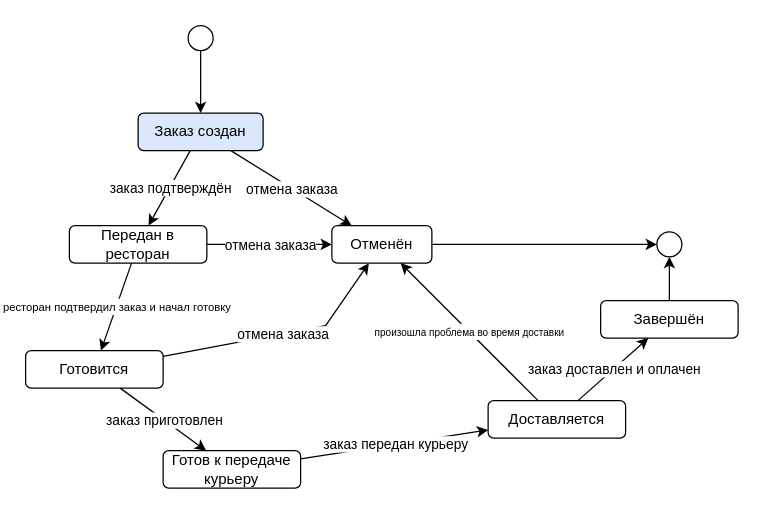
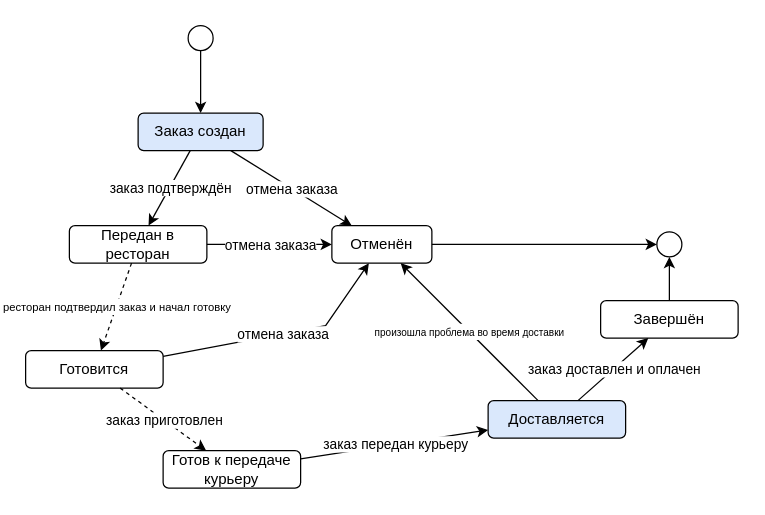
  <mxCell id="0" />
  <mxCell id="1" parent="0" />
  <mxCell id="2" value="" style="ellipse;whiteSpace=wrap;html=1;aspect=fixed;rotation=0;" vertex="1" parent="1"><mxGeometry x="150" y="20" width="20" height="20" as="geometry" /></mxCell>
  <mxCell id="3" value="" style="endArrow=classic;html=1;rounded=0;entryX=0.5;entryY=0;entryDx=0;entryDy=0;exitX=0.5;exitY=1;exitDx=0;exitDy=0;" edge="1" parent="1" source="2" target="4"><mxGeometry width="50" height="50" relative="1" as="geometry"><mxPoint x="164" y="40" as="sourcePoint" /><mxPoint x="240" y="80" as="targetPoint" /></mxGeometry></mxCell>
  <mxCell id="4" value="Заказ создан" style="rounded=1;whiteSpace=wrap;html=1;fillColor=#dae8fc;" vertex="1" parent="1"><mxGeometry x="110" y="90" width="100" height="30" as="geometry" /></mxCell>
  <mxCell id="5" value="Отменён" style="rounded=1;whiteSpace=wrap;html=1;" vertex="1" parent="1"><mxGeometry x="265" y="180" width="80" height="30" as="geometry" /></mxCell>
  <mxCell id="6" value="" style="endArrow=classic;html=1;rounded=0;" edge="1" parent="1" source="4" target="5"><mxGeometry relative="1" as="geometry"><mxPoint x="220" y="190" as="sourcePoint" /><mxPoint x="320" y="190" as="targetPoint" /></mxGeometry></mxCell>
  <mxCell id="7" value="отмена заказа" style="edgeLabel;resizable=0;html=1;;align=center;verticalAlign=middle;" connectable="0" vertex="1" parent="6"><mxGeometry relative="1" as="geometry" /></mxCell>
  <mxCell id="8" value="Передан в ресторан" style="rounded=1;whiteSpace=wrap;html=1;" vertex="1" parent="1"><mxGeometry x="55" y="180" width="110" height="30" as="geometry" /></mxCell>
  <mxCell id="9" value="" style="endArrow=classic;html=1;rounded=0;" edge="1" parent="1" source="4" target="8"><mxGeometry relative="1" as="geometry"><mxPoint x="220" y="240" as="sourcePoint" /><mxPoint x="320" y="240" as="targetPoint" /></mxGeometry></mxCell>
  <mxCell id="10" value="заказ подтверждён" style="edgeLabel;resizable=0;html=1;;align=center;verticalAlign=middle;" connectable="0" vertex="1" parent="9"><mxGeometry relative="1" as="geometry" /></mxCell>
  <mxCell id="11" value="" style="endArrow=classic;html=1;rounded=0;" edge="1" parent="1" source="8" target="5"><mxGeometry relative="1" as="geometry"><mxPoint x="190" y="130" as="sourcePoint" /><mxPoint x="270" y="190" as="targetPoint" /></mxGeometry></mxCell>
  <mxCell id="12" value="отмена заказа" style="edgeLabel;resizable=0;html=1;;align=center;verticalAlign=middle;" connectable="0" vertex="1" parent="11"><mxGeometry relative="1" as="geometry" /></mxCell>
  <mxCell id="13" value="Готовится" style="rounded=1;whiteSpace=wrap;html=1;" vertex="1" parent="1"><mxGeometry x="20" y="280" width="110" height="30" as="geometry" /></mxCell>
- <mxCell id="14" value="" style="endArrow=classic;html=1;rounded=0;" edge="1" parent="1" source="8" target="13"><mxGeometry relative="1" as="geometry"><mxPoint x="156" y="130" as="sourcePoint" /><mxPoint x="99" y="190" as="targetPoint" /></mxGeometry></mxCell>
+ <mxCell id="14" value="" style="endArrow=classic;html=1;rounded=0;dashed=1;" edge="1" parent="1" source="8" target="13"><mxGeometry relative="1" as="geometry"><mxPoint x="156" y="130" as="sourcePoint" /><mxPoint x="99" y="190" as="targetPoint" /></mxGeometry></mxCell>
  <mxCell id="15" value="&lt;font style=&quot;font-size: 9px;&quot;&gt;ресторан подтвердил заказ и начал готовку&lt;/font&gt;" style="edgeLabel;resizable=0;html=1;;align=center;verticalAlign=middle;" connectable="0" vertex="1" parent="14"><mxGeometry relative="1" as="geometry" /></mxCell>
  <mxCell id="16" value="" style="endArrow=classic;html=1;rounded=0;" edge="1" parent="1" source="13" target="5"><mxGeometry relative="1" as="geometry"><mxPoint x="140" y="205" as="sourcePoint" /><mxPoint x="250" y="205" as="targetPoint" /><Array as="points"><mxPoint x="260" y="260" /></Array></mxGeometry></mxCell>
  <mxCell id="17" value="отмена заказа" style="edgeLabel;resizable=0;html=1;;align=center;verticalAlign=middle;" connectable="0" vertex="1" parent="16"><mxGeometry relative="1" as="geometry" /></mxCell>
  <mxCell id="18" value="Готов к передаче курьеру" style="rounded=1;whiteSpace=wrap;html=1;" vertex="1" parent="1"><mxGeometry x="130" y="360" width="110" height="30" as="geometry" /></mxCell>
- <mxCell id="19" value="" style="endArrow=classic;html=1;rounded=0;" edge="1" parent="1" source="13" target="18"><mxGeometry relative="1" as="geometry"><mxPoint x="280" y="350" as="sourcePoint" /><mxPoint x="380" y="350" as="targetPoint" /></mxGeometry></mxCell>
+ <mxCell id="19" value="" style="endArrow=classic;html=1;rounded=0;dashed=1;" edge="1" parent="1" source="13" target="18"><mxGeometry relative="1" as="geometry"><mxPoint x="280" y="350" as="sourcePoint" /><mxPoint x="380" y="350" as="targetPoint" /></mxGeometry></mxCell>
  <mxCell id="20" value="заказ приготовлен" style="edgeLabel;resizable=0;html=1;;align=center;verticalAlign=middle;" connectable="0" vertex="1" parent="19"><mxGeometry relative="1" as="geometry" /></mxCell>
- <mxCell id="21" value="Доставляется" style="rounded=1;whiteSpace=wrap;html=1;" vertex="1" parent="1"><mxGeometry x="390" y="320" width="110" height="30" as="geometry" /></mxCell>
+ <mxCell id="21" value="Доставляется" style="rounded=1;whiteSpace=wrap;html=1;fillColor=#dae8fc;" vertex="1" parent="1"><mxGeometry x="390" y="320" width="110" height="30" as="geometry" /></mxCell>
  <mxCell id="22" value="" style="endArrow=classic;html=1;rounded=0;" edge="1" parent="1" source="18" target="21"><mxGeometry relative="1" as="geometry"><mxPoint x="200" y="240" as="sourcePoint" /><mxPoint x="300" y="240" as="targetPoint" /></mxGeometry></mxCell>
  <mxCell id="23" value="заказ передан курьеру" style="edgeLabel;resizable=0;html=1;;align=center;verticalAlign=middle;" connectable="0" vertex="1" parent="22"><mxGeometry relative="1" as="geometry" /></mxCell>
  <mxCell id="24" value="" style="endArrow=classic;html=1;rounded=0;" edge="1" parent="1" source="21" target="5"><mxGeometry relative="1" as="geometry"><mxPoint x="180" y="210" as="sourcePoint" /><mxPoint x="280" y="210" as="targetPoint" /></mxGeometry></mxCell>
  <mxCell id="25" value="&lt;font style=&quot;font-size: 8px;&quot;&gt;произошла проблема во время доставки&lt;/font&gt;" style="edgeLabel;resizable=0;html=1;;align=center;verticalAlign=middle;" connectable="0" vertex="1" parent="24"><mxGeometry relative="1" as="geometry" /></mxCell>
  <mxCell id="26" value="Завершён" style="rounded=1;whiteSpace=wrap;html=1;" vertex="1" parent="1"><mxGeometry x="480" y="240" width="110" height="30" as="geometry" /></mxCell>
  <mxCell id="27" value="" style="endArrow=classic;html=1;rounded=0;" edge="1" parent="1" source="21" target="26"><mxGeometry relative="1" as="geometry"><mxPoint x="320" y="240" as="sourcePoint" /><mxPoint x="420" y="240" as="targetPoint" /></mxGeometry></mxCell>
  <mxCell id="28" value="заказ доставлен и оплачен" style="edgeLabel;resizable=0;html=1;;align=center;verticalAlign=middle;" connectable="0" vertex="1" parent="27"><mxGeometry relative="1" as="geometry" /></mxCell>
  <mxCell id="29" value="" style="ellipse;whiteSpace=wrap;html=1;aspect=fixed;" vertex="1" parent="1"><mxGeometry x="525" y="185" width="20" height="20" as="geometry" /></mxCell>
  <mxCell id="30" value="" style="endArrow=classic;html=1;rounded=0;" edge="1" parent="1" source="26" target="29"><mxGeometry width="50" height="50" relative="1" as="geometry"><mxPoint x="450" y="240" as="sourcePoint" /><mxPoint x="500" y="190" as="targetPoint" /></mxGeometry></mxCell>
  <mxCell id="31" value="" style="endArrow=classic;html=1;rounded=0;" edge="1" parent="1" source="5" target="29"><mxGeometry width="50" height="50" relative="1" as="geometry"><mxPoint x="450" y="240" as="sourcePoint" /><mxPoint x="500" y="190" as="targetPoint" /></mxGeometry></mxCell>
